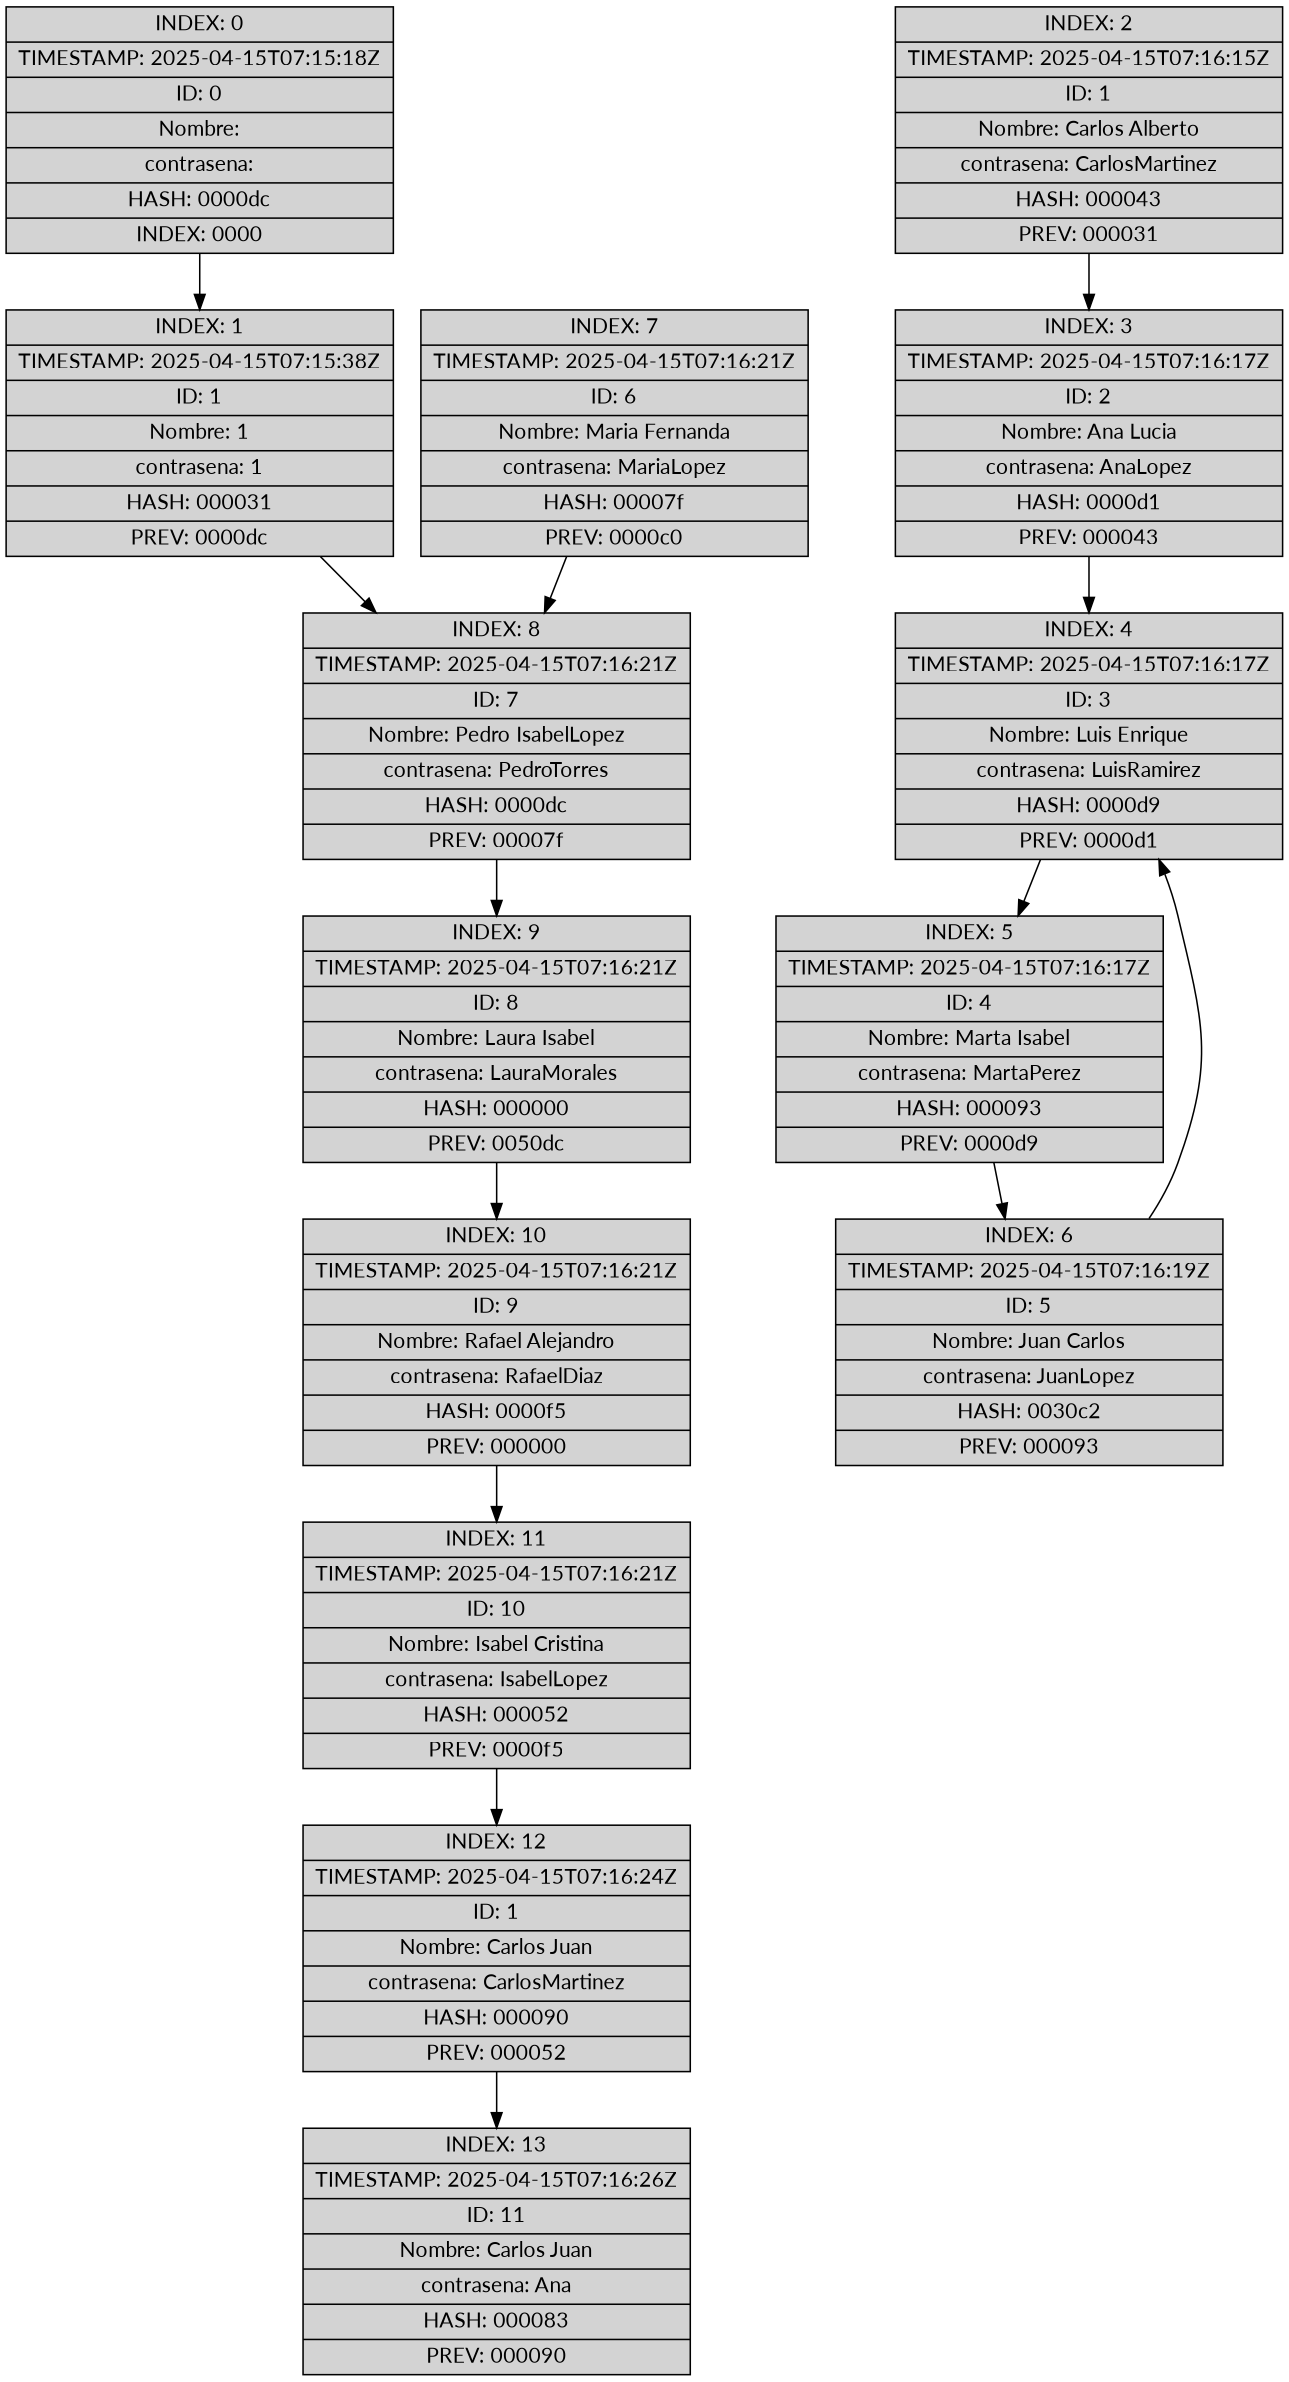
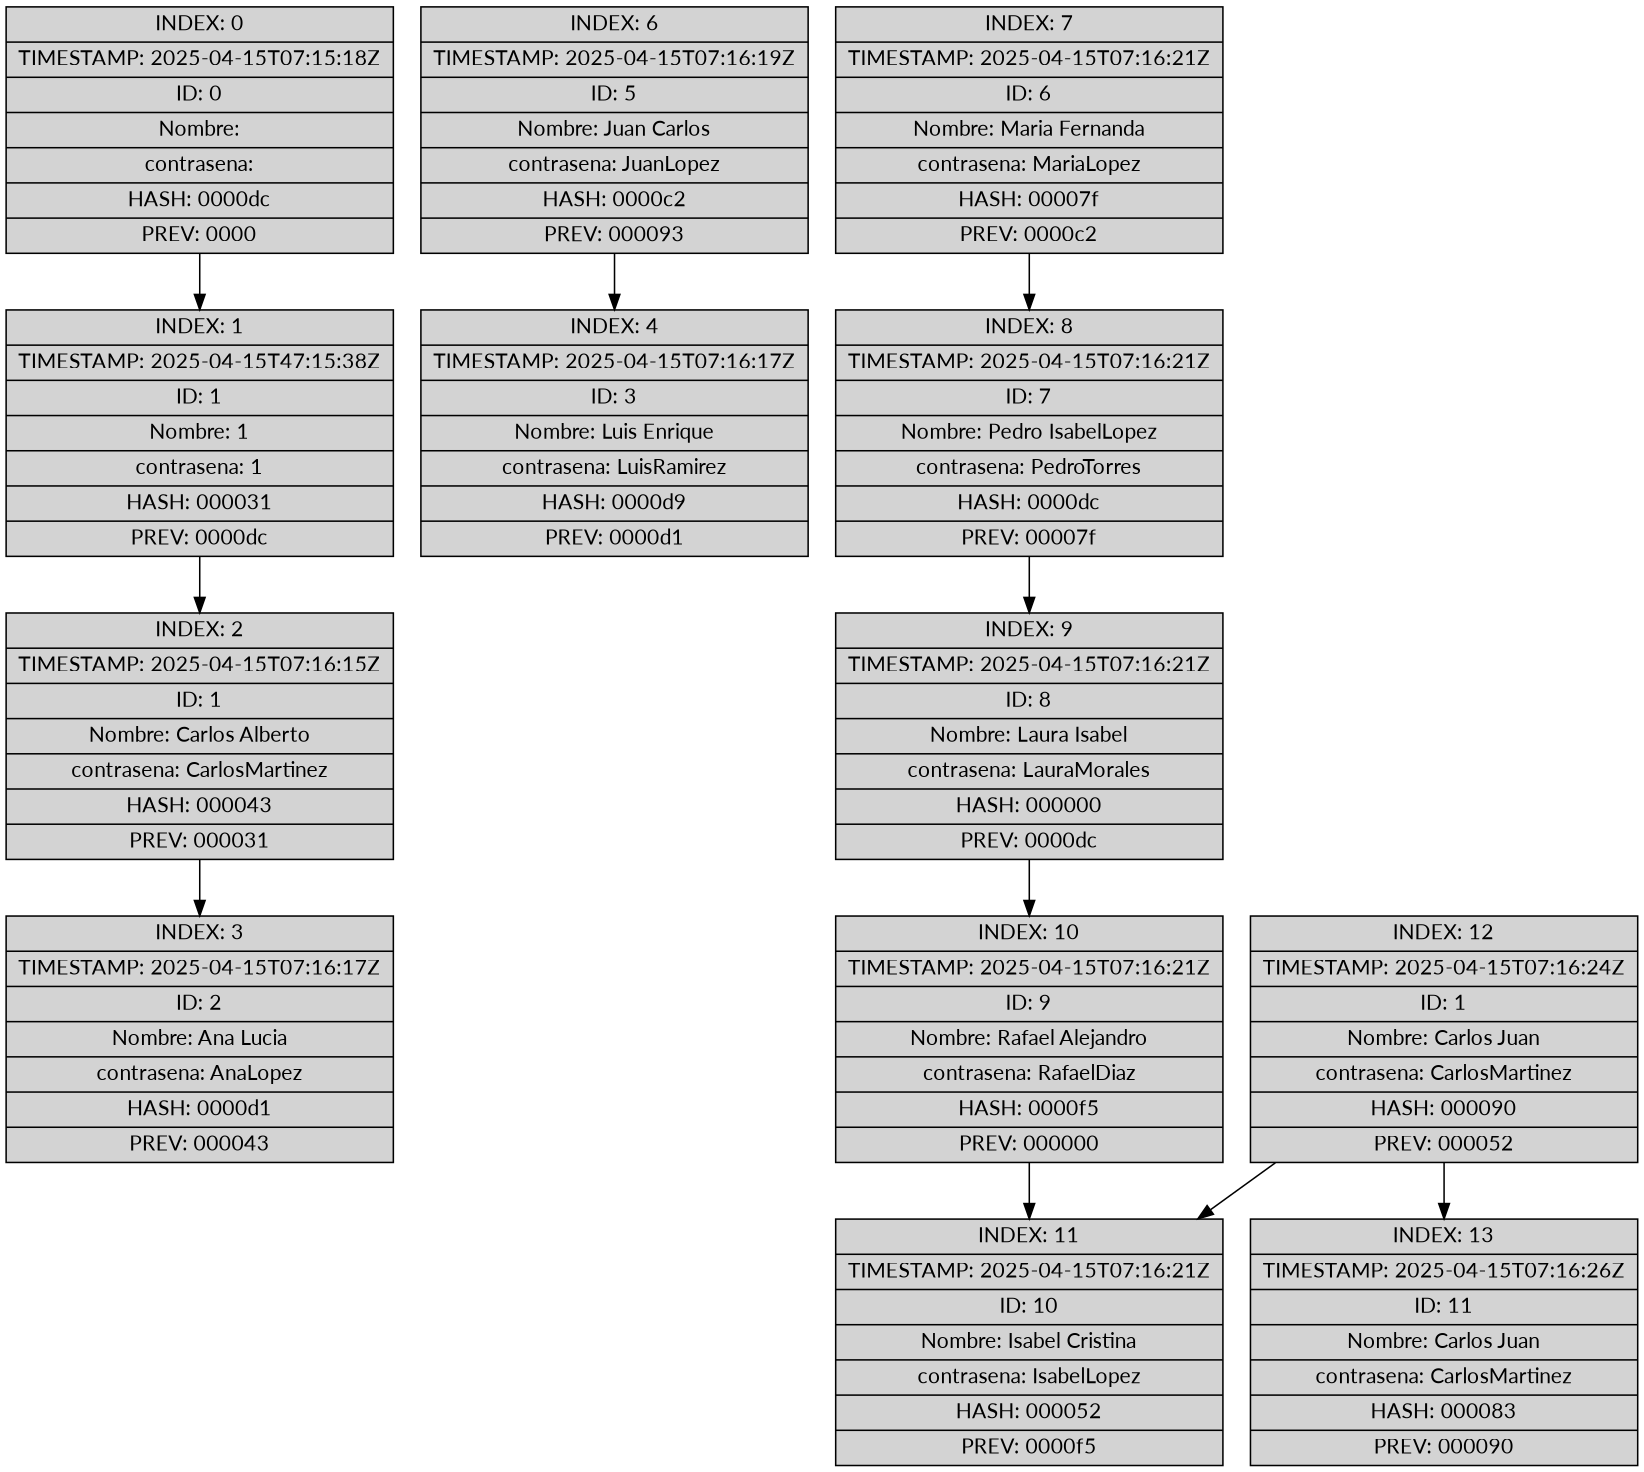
  digraph {
    fontname=Lato
    node [fontname=Lato shape=record style=filled]
    edge [fontname=Lato]
-   n1 [label="{ INDEX: 0 | TIMESTAMP: 2025-04-15T07:15:18Z | ID: 0 | Nombre:  | contrasena:  | HASH: 0000dc | INDEX: 0000 }"]
-   n2 [label="{ INDEX: 1 | TIMESTAMP: 2025-04-15T07:15:38Z | ID: 1 | Nombre: 1 | contrasena: 1 | HASH: 000031 | PREV: 0000dc }"]
+   n1 [label="{ INDEX: 0 | TIMESTAMP: 2025-04-15T07:15:18Z | ID: 0 | Nombre:  | contrasena:  | HASH: 0000dc | PREV: 0000 }"]
+   n2 [label="{ INDEX: 1 | TIMESTAMP: 2025-04-15T47:15:38Z | ID: 1 | Nombre: 1 | contrasena: 1 | HASH: 000031 | PREV: 0000dc }"]
    n3 [label="{ INDEX: 2 | TIMESTAMP: 2025-04-15T07:16:15Z | ID: 1 | Nombre: Carlos Alberto | contrasena: CarlosMartinez | HASH: 000043 | PREV: 000031 }"]
    n4 [label="{ INDEX: 3 | TIMESTAMP: 2025-04-15T07:16:17Z | ID: 2 | Nombre: Ana Lucia | contrasena: AnaLopez | HASH: 0000d1 | PREV: 000043 }"]
    n5 [label="{ INDEX: 4 | TIMESTAMP: 2025-04-15T07:16:17Z | ID: 3 | Nombre: Luis Enrique | contrasena: LuisRamirez | HASH: 0000d9 | PREV: 0000d1 }"]
-   n6 [label="{ INDEX: 5 | TIMESTAMP: 2025-04-15T07:16:17Z | ID: 4 | Nombre: Marta Isabel | contrasena: MartaPerez | HASH: 000093 | PREV: 0000d9 }"]
-   n7 [label="{ INDEX: 6 | TIMESTAMP: 2025-04-15T07:16:19Z | ID: 5 | Nombre: Juan Carlos | contrasena: JuanLopez | HASH: 0030c2 | PREV: 000093 }"]
-   n8 [label="{ INDEX: 7 | TIMESTAMP: 2025-04-15T07:16:21Z | ID: 6 | Nombre: Maria Fernanda | contrasena: MariaLopez | HASH: 00007f | PREV: 0000c0 }"]
+   n7 [label="{ INDEX: 6 | TIMESTAMP: 2025-04-15T07:16:19Z | ID: 5 | Nombre: Juan Carlos | contrasena: JuanLopez | HASH: 0000c2 | PREV: 000093 }"]
+   n8 [label="{ INDEX: 7 | TIMESTAMP: 2025-04-15T07:16:21Z | ID: 6 | Nombre: Maria Fernanda | contrasena: MariaLopez | HASH: 00007f | PREV: 0000c2 }"]
    n9 [label="{ INDEX: 8 | TIMESTAMP: 2025-04-15T07:16:21Z | ID: 7 | Nombre: Pedro IsabelLopez | contrasena: PedroTorres | HASH: 0000dc | PREV: 00007f }"]
-   n10 [label="{ INDEX: 9 | TIMESTAMP: 2025-04-15T07:16:21Z | ID: 8 | Nombre: Laura Isabel | contrasena: LauraMorales | HASH: 000000 | PREV: 0050dc }"]
+   n10 [label="{ INDEX: 9 | TIMESTAMP: 2025-04-15T07:16:21Z | ID: 8 | Nombre: Laura Isabel | contrasena: LauraMorales | HASH: 000000 | PREV: 0000dc }"]
    n11 [label="{ INDEX: 10 | TIMESTAMP: 2025-04-15T07:16:21Z | ID: 9 | Nombre: Rafael Alejandro | contrasena: RafaelDiaz | HASH: 0000f5 | PREV: 000000 }"]
    n12 [label="{ INDEX: 11 | TIMESTAMP: 2025-04-15T07:16:21Z | ID: 10 | Nombre: Isabel Cristina | contrasena: IsabelLopez | HASH: 000052 | PREV: 0000f5 }"]
    n13 [label="{ INDEX: 12 | TIMESTAMP: 2025-04-15T07:16:24Z | ID: 1 | Nombre: Carlos Juan | contrasena: CarlosMartinez | HASH: 000090 | PREV: 000052 }"]
-   n14 [label="{ INDEX: 13 | TIMESTAMP: 2025-04-15T07:16:26Z | ID: 11 | Nombre: Carlos Juan | contrasena: Ana | HASH: 000083 | PREV: 000090 }"]
+   n14 [label="{ INDEX: 13 | TIMESTAMP: 2025-04-15T07:16:26Z | ID: 11 | Nombre: Carlos Juan | contrasena: CarlosMartinez | HASH: 000083 | PREV: 000090 }"]
    n1 -> n2
-   n2 -> n9
+   n2 -> n3
    n3 -> n4
-   n4 -> n5
-   n5 -> n6
-   n6 -> n7
    n7 -> n5
    n8 -> n9
    n9 -> n10
    n10 -> n11
    n11 -> n12
-   n12 -> n13
+   n13 -> n12
    n13 -> n14
  }
